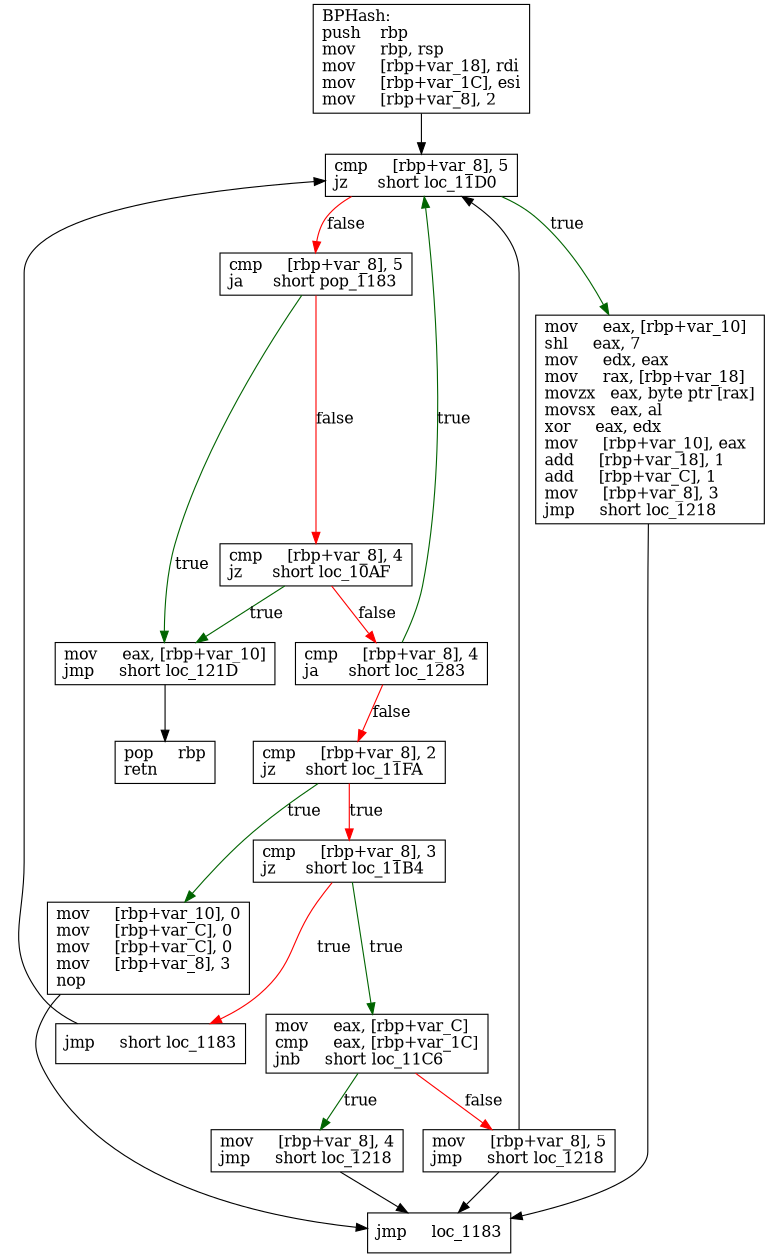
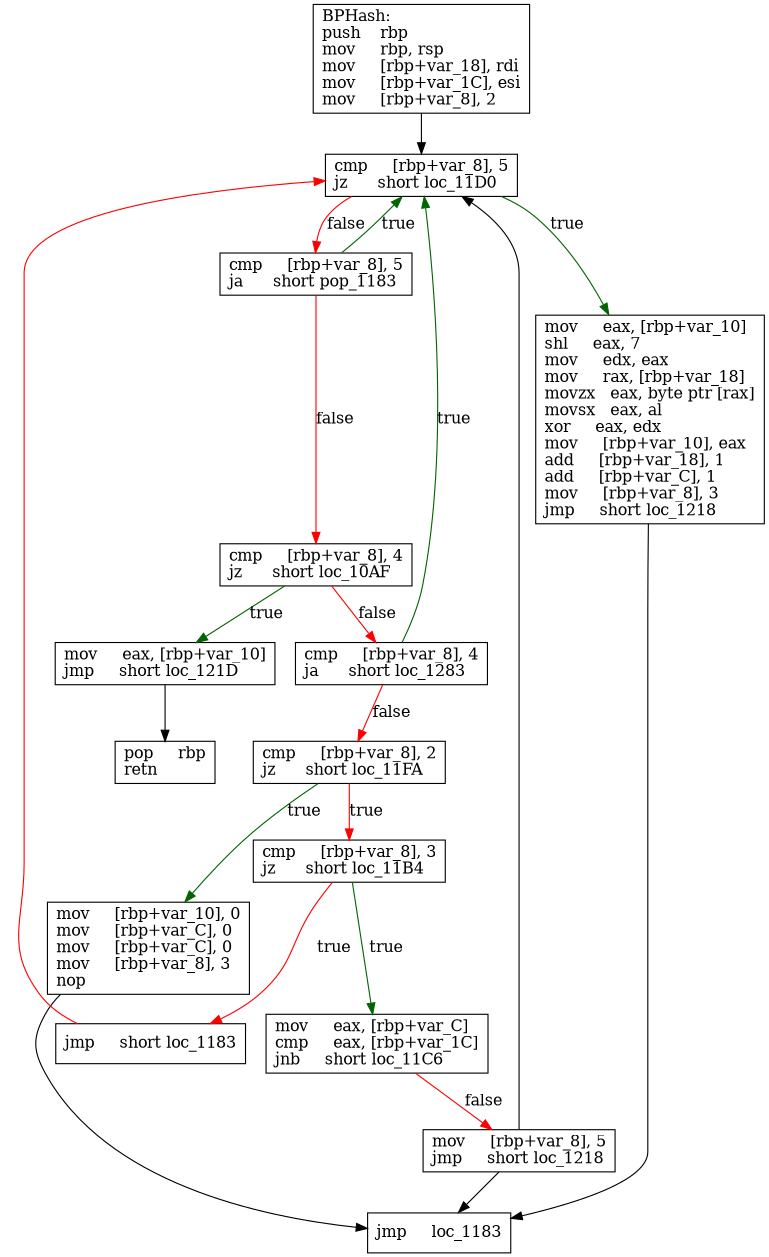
  digraph {
    node [shape=box]
    n1 [label="BPHash:\lpush    rbp\lmov     rbp, rsp\lmov     [rbp+var_18], rdi\lmov     [rbp+var_1C], esi\lmov     [rbp+var_8], 2\l"]
    n2 [label="cmp     [rbp+var_8], 5\ljz      short loc_11D0\l"]
    n3 [label="cmp     [rbp+var_8], 5\lja      short pop_1183\l"]
    n4 [label="mov     eax, [rbp+var_10]\lshl     eax, 7\lmov     edx, eax\lmov     rax, [rbp+var_18]\lmovzx   eax, byte ptr [rax]\lmovsx   eax, al\lxor     eax, edx\lmov     [rbp+var_10], eax\ladd     [rbp+var_18], 1\ladd     [rbp+var_C], 1\lmov     [rbp+var_8], 3\ljmp     short loc_1218\l"]
    n5 [label="cmp     [rbp+var_8], 4\ljz      short loc_10AF\l"]
    n6 [label="jmp     loc_1183\l"]
    n7 [label="cmp     [rbp+var_8], 4\lja      short loc_1283\l"]
    n8 [label="mov     eax, [rbp+var_10]\ljmp     short loc_121D\l"]
    n9 [label="cmp     [rbp+var_8], 2\ljz      short loc_11FA\l"]
    n10 [label="pop     rbp\lretn\l"]
    n11 [label="cmp     [rbp+var_8], 3\ljz      short loc_11B4\l"]
    n12 [label="mov     [rbp+var_10], 0\lmov     [rbp+var_C], 0\lmov     [rbp+var_C], 0\lmov     [rbp+var_8], 3\lnop\l"]
    n13 [label="jmp     short loc_1183\l"]
    n14 [label="mov     eax, [rbp+var_C]\lcmp     eax, [rbp+var_1C]\ljnb     short loc_11C6\l"]
    n15 [label="mov     [rbp+var_8], 5\ljmp     short loc_1218\l"]
-   n16 [label="mov     [rbp+var_8], 4\ljmp     short loc_1218\l"]
    n1 -> n2
    n2 -> n3 [color=red label=false]
    n2 -> n4 [color=darkgreen label=true]
-   n3 -> n8 [color=darkgreen label=true]
+   n3 -> n2 [color=darkgreen label=true]
    n3 -> n5 [color=red label=false]
    n4 -> n6
    n5 -> n7 [color=red label=false]
    n5 -> n8 [color=darkgreen label=true]
    n7 -> n2 [color=darkgreen label=true]
    n7 -> n9 [color=red label=false]
    n8 -> n10
    n9 -> n11 [color=red label=true]
    n9 -> n12 [color=darkgreen label=true]
    n11 -> n13 [color=red label=true]
    n11 -> n14 [color=darkgreen label=true]
    n12 -> n6
-   n13 -> n2
+   n13 -> n2 [color=red]
    n14 -> n15 [color=red label=false]
-   n14 -> n16 [color=darkgreen label=true]
    n15 -> n2
    n15 -> n6
-   n16 -> n6
  }
